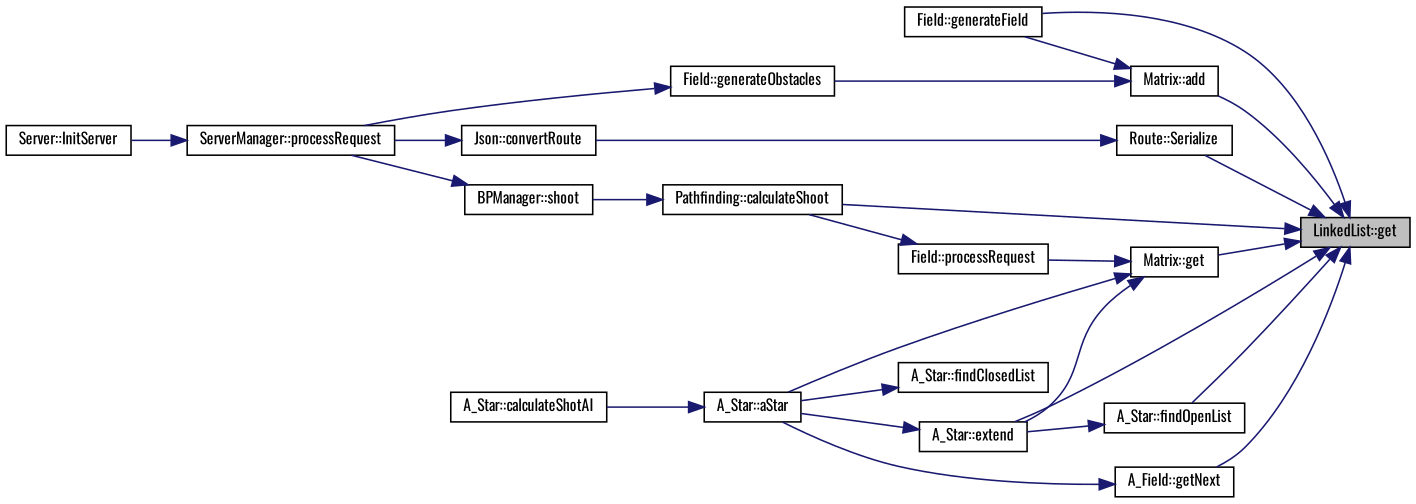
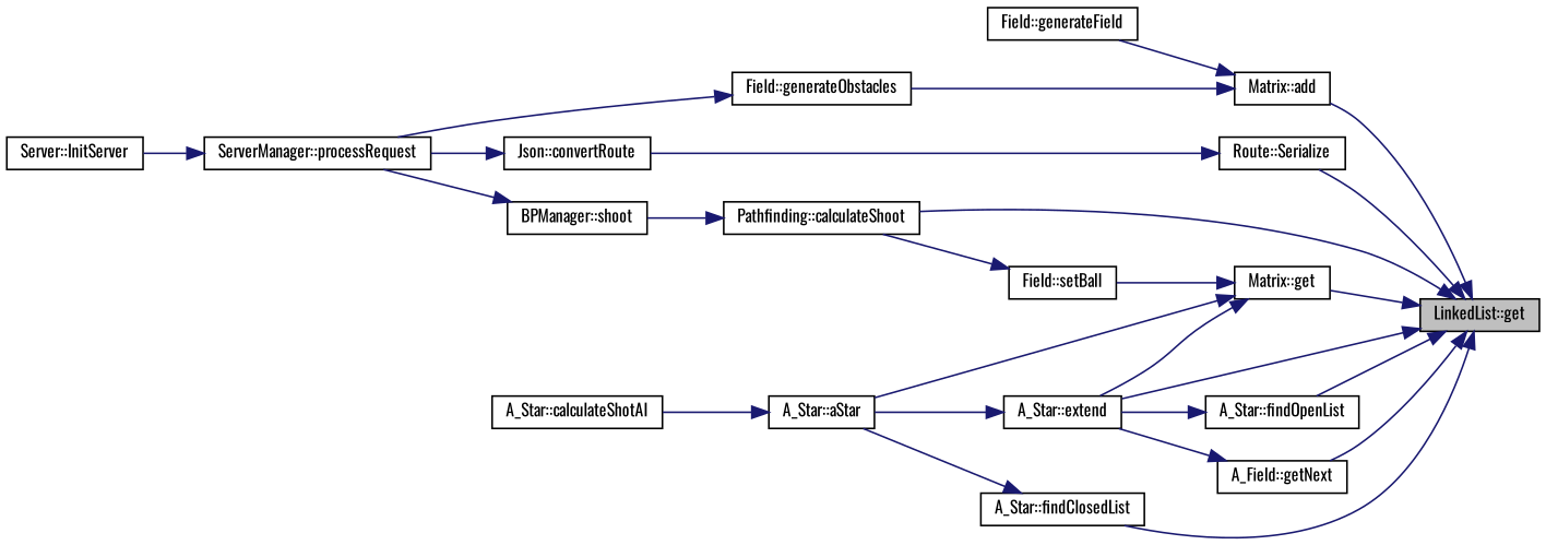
  digraph {
    fontname=Oswald
    rankdir=RL
    node [color=black fillcolor=white fontname=Oswald fontsize=10 shape=record style=filled]
    edge [color=midnightblue dir=back fontname=Oswald fontsize=10 labelfontname=Helvetica labelfontsize=10 style=solid]
    n1 [fillcolor=grey75 fontcolor=black height=0.2 label="LinkedList::get" width=0.4]
    n2 [height=0.2 label="Matrix::add" width=0.4]
    n3 [height=0.2 label="A_Star::extend" width=0.4]
    n4 [height=0.2 label="A_Star::findClosedList" width=0.4]
    n5 [height=0.2 label="A_Star::findOpenList" width=0.4]
    n6 [height=0.2 label="Matrix::get" width=0.4]
    n7 [height=0.2 label="A_Field::getNext" width=0.4]
    n8 [height=0.2 label="Route::Serialize" width=0.4]
    n9 [height=0.2 label="Pathfinding::calculateShoot" width=0.4]
    n10 [height=0.2 label="Field::generateField" width=0.4]
    n11 [height=0.2 label="Field::generateObstacles" width=0.4]
    n12 [height=0.2 label="A_Star::aStar" width=0.4]
-   n13 [height=0.2 label="Field::processRequest" width=0.4]
+   n13 [height=0.2 label="Field::setBall" width=0.4]
    n14 [height=0.2 label="Json::convertRoute" width=0.4]
    n15 [height=0.2 label="ServerManager::processRequest" width=0.4]
    n16 [height=0.2 label="Server::InitServer" width=0.4]
    n17 [height=0.2 label="A_Star::calculateShotAI" width=0.4]
    n18 [height=0.2 label="BPManager::shoot" width=0.4]
    n1 -> n2
    n1 -> n3
-   n1 -> n10
+   n1 -> n4
    n1 -> n5
    n1 -> n6
    n1 -> n7
    n1 -> n8
    n1 -> n9
    n2 -> n10
    n2 -> n11
    n3 -> n12
    n4 -> n12
    n5 -> n3
    n6 -> n3
    n6 -> n12
    n6 -> n13
-   n7 -> n12
+   n7 -> n3
    n8 -> n14
    n9 -> n18
    n11 -> n15
    n12 -> n17
    n13 -> n9
    n14 -> n15
    n15 -> n16
    n18 -> n15
  }
